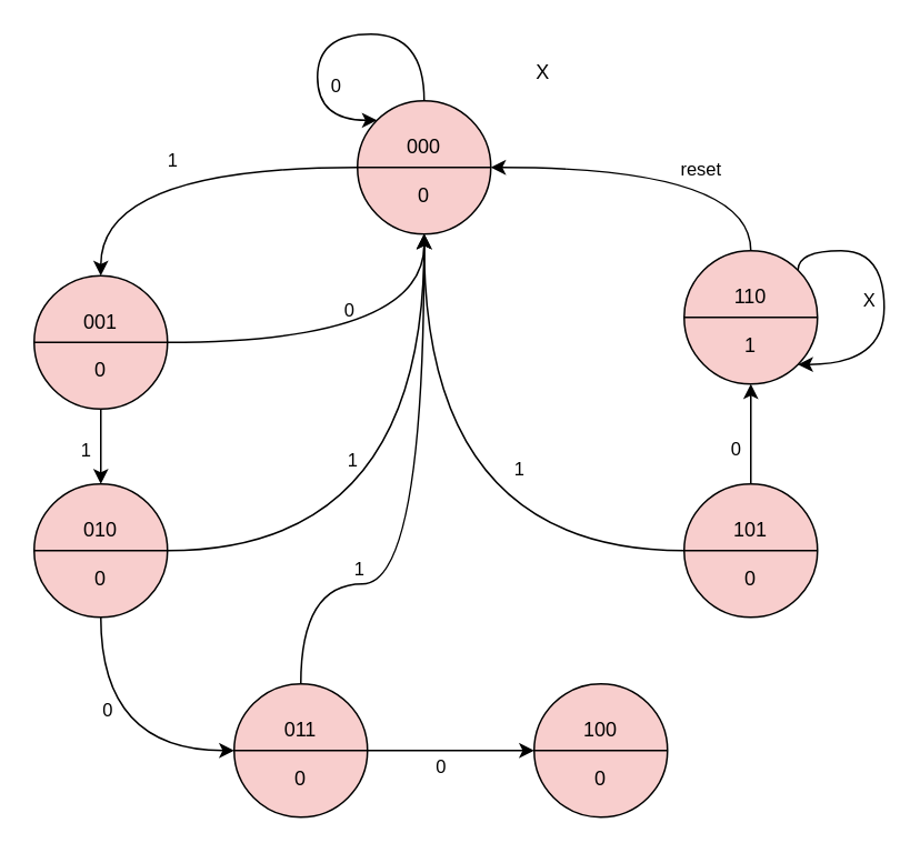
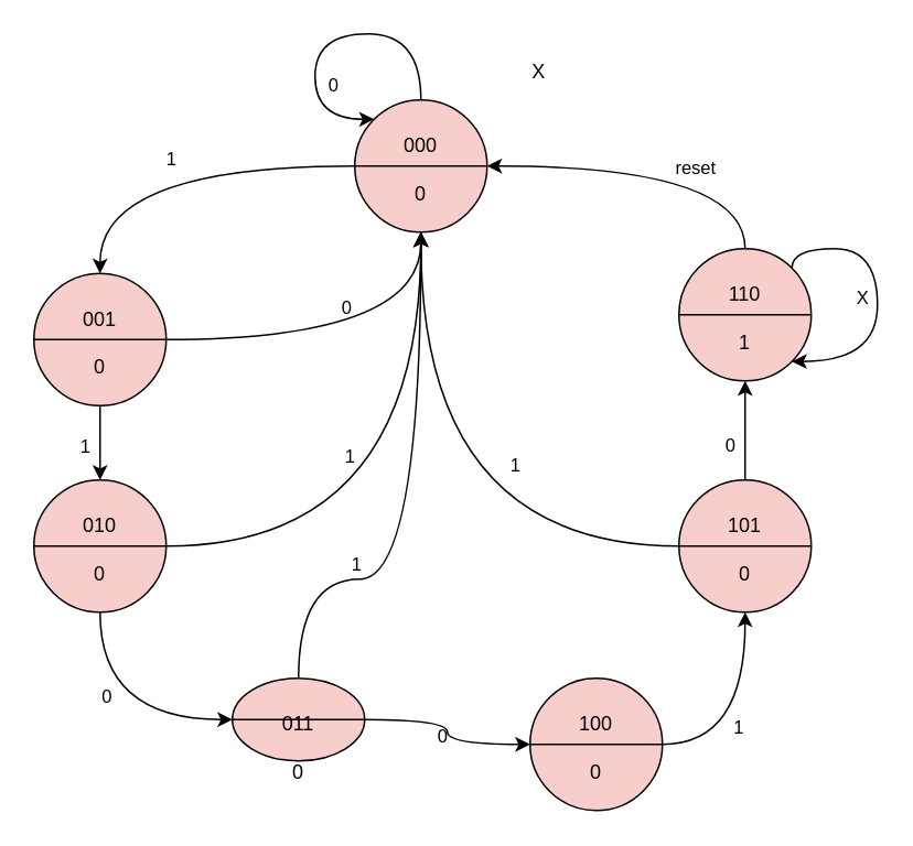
  <mxCell id="0" />
  <mxCell id="1" parent="0" />
  <mxCell id="2" style="edgeStyle=orthogonalEdgeStyle;rounded=0;orthogonalLoop=1;jettySize=auto;html=1;exitX=0;exitY=0.5;exitDx=0;exitDy=0;curved=1;entryX=0.5;entryY=0;entryDx=0;entryDy=0;fontColor=#000000;strokeColor=#000000;labelBackgroundColor=none;" edge="1" parent="1" source="4" target="9"><mxGeometry relative="1" as="geometry" /></mxCell>
  <mxCell id="3" value="1" style="edgeLabel;html=1;align=center;verticalAlign=middle;resizable=0;points=[];fontColor=#000000;labelBackgroundColor=none;" vertex="1" connectable="0" parent="2"><mxGeometry x="0.387" relative="1" as="geometry"><mxPoint x="40" y="-5" as="offset" /></mxGeometry></mxCell>
  <mxCell id="4" value="&lt;div&gt;&lt;br&gt;&lt;/div&gt;&lt;div&gt;000&lt;/div&gt;&lt;div&gt;&lt;br&gt;&lt;/div&gt;&lt;div&gt;0&lt;/div&gt;" style="shape=lineEllipse;perimeter=ellipsePerimeter;whiteSpace=wrap;html=1;backgroundOutline=1;verticalAlign=top;fontColor=#000000;labelBackgroundColor=none;fillStyle=solid;fillColor=#F8CECD;strokeColor=#000000;" parent="1" vertex="1"><mxGeometry x="214" y="60" width="80" height="80" as="geometry" /></mxCell>
  <mxCell id="5" style="edgeStyle=orthogonalEdgeStyle;rounded=0;orthogonalLoop=1;jettySize=auto;html=1;exitX=0.5;exitY=1;exitDx=0;exitDy=0;entryX=0.5;entryY=0;entryDx=0;entryDy=0;curved=1;fontColor=#000000;strokeColor=#000000;labelBackgroundColor=none;" edge="1" parent="1" source="9" target="14"><mxGeometry relative="1" as="geometry" /></mxCell>
  <mxCell id="6" value="1" style="edgeLabel;html=1;align=center;verticalAlign=middle;resizable=0;points=[];fontColor=#000000;labelBackgroundColor=none;" vertex="1" connectable="0" parent="5"><mxGeometry x="0.217" y="-1" relative="1" as="geometry"><mxPoint x="-9" y="-3" as="offset" /></mxGeometry></mxCell>
  <mxCell id="7" style="edgeStyle=orthogonalEdgeStyle;rounded=0;orthogonalLoop=1;jettySize=auto;html=1;exitX=1;exitY=0.5;exitDx=0;exitDy=0;entryX=0.5;entryY=1;entryDx=0;entryDy=0;curved=1;fontColor=#000000;strokeColor=#000000;labelBackgroundColor=none;" edge="1" parent="1" source="9" target="4"><mxGeometry relative="1" as="geometry" /></mxCell>
  <mxCell id="8" value="0" style="edgeLabel;html=1;align=center;verticalAlign=middle;resizable=0;points=[];fontColor=#000000;labelBackgroundColor=none;" vertex="1" connectable="0" parent="7"><mxGeometry x="0.098" y="13" relative="1" as="geometry"><mxPoint x="-12" y="-7" as="offset" /></mxGeometry></mxCell>
  <mxCell id="9" value="&lt;div&gt;&lt;br&gt;&lt;/div&gt;&lt;div&gt;001&lt;/div&gt;&lt;div&gt;&lt;br&gt;&lt;/div&gt;&lt;div&gt;0&lt;/div&gt;" style="shape=lineEllipse;perimeter=ellipsePerimeter;whiteSpace=wrap;html=1;backgroundOutline=1;verticalAlign=top;fontColor=#000000;labelBackgroundColor=none;fillColor=#F8CECD;strokeColor=#000000;" vertex="1" parent="1"><mxGeometry x="20" y="165" width="80" height="80" as="geometry" /></mxCell>
  <mxCell id="10" style="edgeStyle=orthogonalEdgeStyle;rounded=0;orthogonalLoop=1;jettySize=auto;html=1;exitX=0.5;exitY=1;exitDx=0;exitDy=0;entryX=0;entryY=0.5;entryDx=0;entryDy=0;curved=1;fontColor=#000000;strokeColor=#000000;labelBackgroundColor=none;" edge="1" parent="1" source="14" target="19"><mxGeometry relative="1" as="geometry" /></mxCell>
  <mxCell id="11" value="0" style="edgeLabel;html=1;align=center;verticalAlign=middle;resizable=0;points=[];fontColor=#000000;labelBackgroundColor=none;" vertex="1" connectable="0" parent="10"><mxGeometry x="-0.35" y="-1" relative="1" as="geometry"><mxPoint x="4" y="3" as="offset" /></mxGeometry></mxCell>
  <mxCell id="12" style="edgeStyle=orthogonalEdgeStyle;rounded=0;orthogonalLoop=1;jettySize=auto;html=1;exitX=1;exitY=0.5;exitDx=0;exitDy=0;entryX=0.5;entryY=1;entryDx=0;entryDy=0;curved=1;fontColor=#000000;strokeColor=#000000;labelBackgroundColor=none;" edge="1" parent="1" source="14" target="4"><mxGeometry relative="1" as="geometry" /></mxCell>
  <mxCell id="13" value="1" style="edgeLabel;html=1;align=center;verticalAlign=middle;resizable=0;points=[];fontColor=#000000;labelBackgroundColor=none;" vertex="1" connectable="0" parent="12"><mxGeometry x="0.215" y="34" relative="1" as="geometry"><mxPoint x="-10" as="offset" /></mxGeometry></mxCell>
  <mxCell id="14" value="&lt;div&gt;&lt;br&gt;&lt;/div&gt;&lt;div&gt;010&lt;/div&gt;&lt;div&gt;&lt;br&gt;&lt;/div&gt;&lt;div&gt;0&lt;/div&gt;" style="shape=lineEllipse;perimeter=ellipsePerimeter;whiteSpace=wrap;html=1;backgroundOutline=1;verticalAlign=top;fontColor=#000000;labelBackgroundColor=none;fillColor=#F8CECD;strokeColor=#000000;" vertex="1" parent="1"><mxGeometry x="20" y="290" width="80" height="80" as="geometry" /></mxCell>
  <mxCell id="15" style="edgeStyle=orthogonalEdgeStyle;rounded=0;orthogonalLoop=1;jettySize=auto;html=1;exitX=1;exitY=0.5;exitDx=0;exitDy=0;entryX=0;entryY=0.5;entryDx=0;entryDy=0;curved=1;fontColor=#000000;labelBackgroundColor=none;strokeColor=#000000;" edge="1" parent="1" source="19" target="22"><mxGeometry relative="1" as="geometry" /></mxCell>
  <mxCell id="16" value="0" style="edgeLabel;html=1;align=center;verticalAlign=middle;resizable=0;points=[];fontColor=#000000;labelBackgroundColor=none;" vertex="1" connectable="0" parent="15"><mxGeometry x="-0.656" y="-13" relative="1" as="geometry"><mxPoint x="26" y="-4" as="offset" /></mxGeometry></mxCell>
  <mxCell id="17" style="edgeStyle=orthogonalEdgeStyle;rounded=0;orthogonalLoop=1;jettySize=auto;html=1;exitX=0.5;exitY=0;exitDx=0;exitDy=0;entryX=0.5;entryY=1;entryDx=0;entryDy=0;curved=1;fontColor=#000000;strokeColor=#000000;labelBackgroundColor=none;" edge="1" parent="1" source="19" target="4"><mxGeometry relative="1" as="geometry"><Array as="points"><mxPoint x="180" y="350" /><mxPoint x="254" y="350" /></Array></mxGeometry></mxCell>
  <mxCell id="18" value="1" style="edgeLabel;html=1;align=center;verticalAlign=middle;resizable=0;points=[];fontColor=#000000;labelBackgroundColor=none;" vertex="1" connectable="0" parent="17"><mxGeometry x="-0.093" y="16" relative="1" as="geometry"><mxPoint x="-24" y="12" as="offset" /></mxGeometry></mxCell>
- <mxCell id="19" value="&lt;div&gt;&lt;br&gt;&lt;/div&gt;&lt;div&gt;011&lt;/div&gt;&lt;div&gt;&lt;br&gt;&lt;/div&gt;&lt;div&gt;0&lt;/div&gt;" style="shape=lineEllipse;perimeter=ellipsePerimeter;whiteSpace=wrap;html=1;backgroundOutline=1;verticalAlign=top;fontColor=#000000;labelBackgroundColor=none;fillColor=#F8CECD;strokeColor=#000000;" vertex="1" parent="1"><mxGeometry x="140" y="410" width="80" height="80" as="geometry" /></mxCell>
+ <mxCell id="19" value="&lt;div&gt;&lt;br&gt;&lt;/div&gt;&lt;div&gt;011&lt;/div&gt;&lt;div&gt;&lt;br&gt;&lt;/div&gt;&lt;div&gt;0&lt;/div&gt;" style="shape=lineEllipse;perimeter=ellipsePerimeter;whiteSpace=wrap;html=1;backgroundOutline=1;verticalAlign=top;fontColor=#000000;labelBackgroundColor=none;fillColor=#F8CECD;strokeColor=#000000;" vertex="1" parent="1"><mxGeometry x="140" y="410" width="80" height="50" as="geometry" /></mxCell>
+ <mxCell id="20" style="edgeStyle=orthogonalEdgeStyle;rounded=0;orthogonalLoop=1;jettySize=auto;html=1;exitX=1;exitY=0.5;exitDx=0;exitDy=0;entryX=0.5;entryY=1;entryDx=0;entryDy=0;curved=1;fontColor=#000000;strokeColor=#000000;labelBackgroundColor=none;" edge="1" parent="1" source="22" target="27"><mxGeometry relative="1" as="geometry" /></mxCell>
+ <mxCell id="21" value="1" style="edgeLabel;html=1;align=center;verticalAlign=middle;resizable=0;points=[];fontColor=#000000;labelBackgroundColor=none;" vertex="1" connectable="0" parent="20"><mxGeometry x="-0.2" y="2" relative="1" as="geometry"><mxPoint x="-3" y="-9" as="offset" /></mxGeometry></mxCell>
  <mxCell id="22" value="&lt;div&gt;&lt;br&gt;&lt;/div&gt;&lt;div&gt;100&lt;/div&gt;&lt;div&gt;&lt;br&gt;&lt;/div&gt;&lt;div&gt;0&lt;/div&gt;" style="shape=lineEllipse;perimeter=ellipsePerimeter;whiteSpace=wrap;html=1;backgroundOutline=1;verticalAlign=top;fontColor=#000000;labelBackgroundColor=none;fillColor=#F8CECD;strokeColor=#000000;" vertex="1" parent="1"><mxGeometry x="320" y="410" width="80" height="80" as="geometry" /></mxCell>
  <mxCell id="23" style="edgeStyle=orthogonalEdgeStyle;rounded=0;orthogonalLoop=1;jettySize=auto;html=1;exitX=0.5;exitY=0;exitDx=0;exitDy=0;entryX=0.5;entryY=1;entryDx=0;entryDy=0;curved=1;fontColor=#000000;strokeColor=#000000;labelBackgroundColor=none;" edge="1" parent="1" source="27" target="30"><mxGeometry relative="1" as="geometry" /></mxCell>
  <mxCell id="24" value="0" style="edgeLabel;html=1;align=center;verticalAlign=middle;resizable=0;points=[];fontColor=#000000;labelBackgroundColor=none;" vertex="1" connectable="0" parent="23"><mxGeometry x="0.182" y="3" relative="1" as="geometry"><mxPoint x="-7" y="13" as="offset" /></mxGeometry></mxCell>
  <mxCell id="25" style="edgeStyle=orthogonalEdgeStyle;rounded=0;orthogonalLoop=1;jettySize=auto;html=1;exitX=0;exitY=0.5;exitDx=0;exitDy=0;entryX=0.5;entryY=1;entryDx=0;entryDy=0;curved=1;fontColor=#000000;strokeColor=#000000;labelBackgroundColor=none;" edge="1" parent="1" source="27" target="4"><mxGeometry relative="1" as="geometry"><Array as="points"><mxPoint x="254" y="330" /></Array></mxGeometry></mxCell>
  <mxCell id="26" value="1" style="edgeLabel;html=1;align=center;verticalAlign=middle;resizable=0;points=[];fontColor=#000000;labelBackgroundColor=none;" vertex="1" connectable="0" parent="25"><mxGeometry x="0.058" y="1" relative="1" as="geometry"><mxPoint x="57" y="-23" as="offset" /></mxGeometry></mxCell>
  <mxCell id="27" value="&lt;div&gt;&lt;br&gt;&lt;/div&gt;&lt;div&gt;101&lt;/div&gt;&lt;div&gt;&lt;br&gt;&lt;/div&gt;&lt;div&gt;0&lt;/div&gt;" style="shape=lineEllipse;perimeter=ellipsePerimeter;whiteSpace=wrap;html=1;backgroundOutline=1;verticalAlign=top;fontColor=#000000;labelBackgroundColor=none;fillColor=#F8CECD;strokeColor=#000000;" vertex="1" parent="1"><mxGeometry x="410" y="290" width="80" height="80" as="geometry" /></mxCell>
  <mxCell id="28" style="edgeStyle=orthogonalEdgeStyle;rounded=0;orthogonalLoop=1;jettySize=auto;html=1;exitX=0.5;exitY=0;exitDx=0;exitDy=0;entryX=1;entryY=0.5;entryDx=0;entryDy=0;curved=1;fontColor=#000000;strokeColor=#000000;labelBackgroundColor=none;" edge="1" parent="1" source="30" target="4"><mxGeometry relative="1" as="geometry" /></mxCell>
  <mxCell id="29" value="reset" style="edgeLabel;html=1;align=center;verticalAlign=middle;resizable=0;points=[];fontColor=#000000;labelBackgroundColor=none;" vertex="1" connectable="0" parent="28"><mxGeometry x="-0.636" y="6" relative="1" as="geometry"><mxPoint x="-25" y="-13" as="offset" /></mxGeometry></mxCell>
  <mxCell id="30" value="&lt;div&gt;&lt;br&gt;&lt;/div&gt;&lt;div&gt;110&lt;/div&gt;&lt;div&gt;&lt;br&gt;&lt;/div&gt;&lt;div&gt;1&lt;/div&gt;" style="shape=lineEllipse;perimeter=ellipsePerimeter;whiteSpace=wrap;html=1;backgroundOutline=1;verticalAlign=top;fontColor=#000000;labelBackgroundColor=none;fillColor=#F8CECD;strokeColor=#000000;" vertex="1" parent="1"><mxGeometry x="410" y="150" width="80" height="80" as="geometry" /></mxCell>
  <mxCell id="31" style="edgeStyle=orthogonalEdgeStyle;rounded=0;orthogonalLoop=1;jettySize=auto;html=1;exitX=1;exitY=0;exitDx=0;exitDy=0;entryX=1;entryY=1;entryDx=0;entryDy=0;curved=1;fontColor=#000000;strokeColor=#000000;labelBackgroundColor=none;" edge="1" parent="1" source="30" target="30"><mxGeometry relative="1" as="geometry"><Array as="points"><mxPoint x="478" y="150" /><mxPoint x="530" y="150" /><mxPoint x="530" y="218" /></Array></mxGeometry></mxCell>
  <mxCell id="32" value="X" style="edgeLabel;html=1;align=center;verticalAlign=middle;resizable=0;points=[];fontColor=#000000;labelBackgroundColor=none;" vertex="1" connectable="0" parent="31"><mxGeometry x="0.341" y="-3" relative="1" as="geometry"><mxPoint x="-7" y="-30" as="offset" /></mxGeometry></mxCell>
  <mxCell id="33" style="edgeStyle=orthogonalEdgeStyle;rounded=0;orthogonalLoop=1;jettySize=auto;html=1;exitX=0.5;exitY=0;exitDx=0;exitDy=0;entryX=0;entryY=0;entryDx=0;entryDy=0;curved=1;fontColor=#000000;strokeColor=#000000;labelBackgroundColor=none;" edge="1" parent="1" source="4" target="4"><mxGeometry relative="1" as="geometry"><Array as="points"><mxPoint x="254" y="20" /><mxPoint x="190" y="20" /><mxPoint x="190" y="72" /></Array></mxGeometry></mxCell>
  <mxCell id="34" value="0" style="edgeLabel;html=1;align=center;verticalAlign=middle;resizable=0;points=[];fontColor=#000000;labelBackgroundColor=none;" vertex="1" connectable="0" parent="33"><mxGeometry x="0.452" y="1" relative="1" as="geometry"><mxPoint x="9" y="-5" as="offset" /></mxGeometry></mxCell>
  <mxCell id="35" value="X" style="text;html=1;align=center;verticalAlign=middle;resizable=0;points=[];autosize=1;strokeColor=none;fillColor=none;fontColor=#000000;labelBackgroundColor=none;" vertex="1" parent="1"><mxGeometry x="310" y="28" width="30" height="30" as="geometry" /></mxCell>
